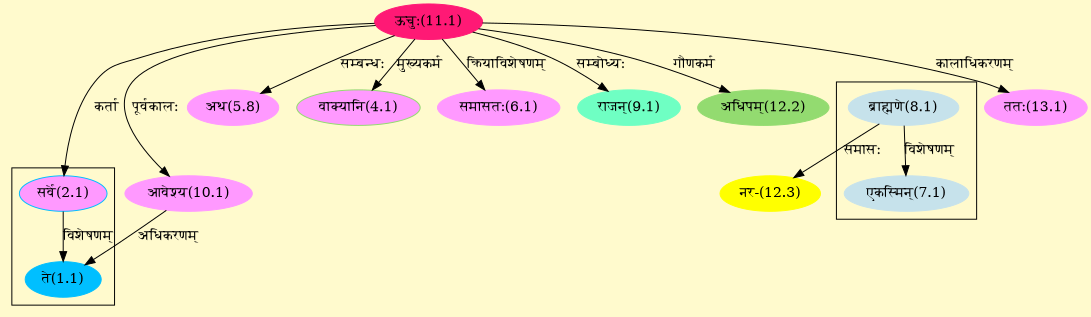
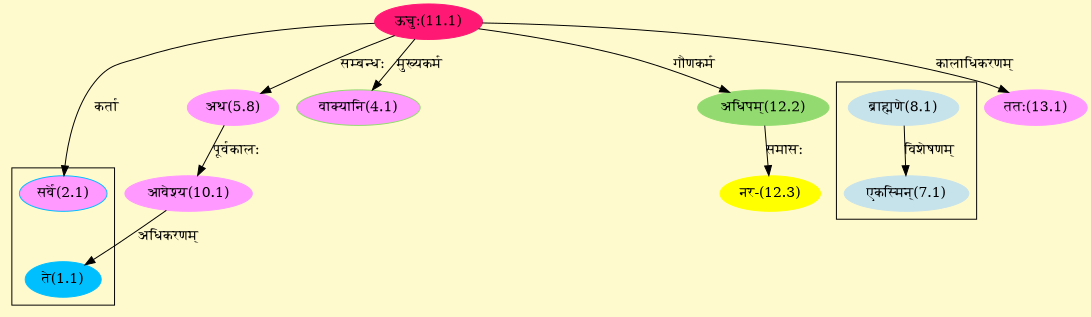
  digraph {
    bgcolor=lemonchiffon1
    compound=true
    rankdir=BT
    node [color="#FF99FF" style=filled]
    edge [dir=back]
    n1 [color="#00BFFF" label="ते(1.1)"]
    n2 [color="#00BFFF" fillcolor="#FF99FF" label="सर्वे(2.1)"]
    n3 [color="#C6E2EB" label="एकस्मिन्(7.1)"]
    n4 [color="#C6E2EB" label="ब्राह्मणे(8.1)"]
    n5 [label="आवेश्य(10.1)"]
    n6 [color="#FF1975" label="ऊचुः(11.1)"]
    n7 [color="#93DB70" fillcolor="#FF99FF" label="वाक्यानि(4.1)"]
    n8 [label="अथ(5.8)"]
-   n9 [label="समासतः(6.1)"]
-   n10 [color="#6FFFC3" label="राजन्(9.1)"]
    n11 [color="#FFFF00" label="नर-(12.3)"]
    n12 [color="#93DB70" label="अधिपम्(12.2)"]
    n13 [label="ततः(13.1)"]
    subgraph cluster_1 {
      n1
      n2
    }
    subgraph cluster_2 {
      n3
      n4
    }
-   n1 -> n2 [label="विशेषणम्"]
    n1 -> n5 [label="अधिकरणम्"]
    n2 -> n6 [label="कर्ता"]
    n3 -> n4 [label="विशेषणम्"]
-   n5 -> n6 [label="पूर्वकालः"]
+   n5 -> n8 [label="पूर्वकालः"]
    n7 -> n6 [label="मुख्यकर्म"]
    n8 -> n6 [label="सम्बन्धः"]
-   n9 -> n6 [label="क्रियाविशेषणम्"]
-   n10 -> n6 [label="सम्बोध्यः"]
-   n11 -> n4 [label="समासः"]
+   n11 -> n12 [label="समासः"]
    n12 -> n6 [label="गौणकर्म"]
    n13 -> n6 [label="कालाधिकरणम्"]
  }
